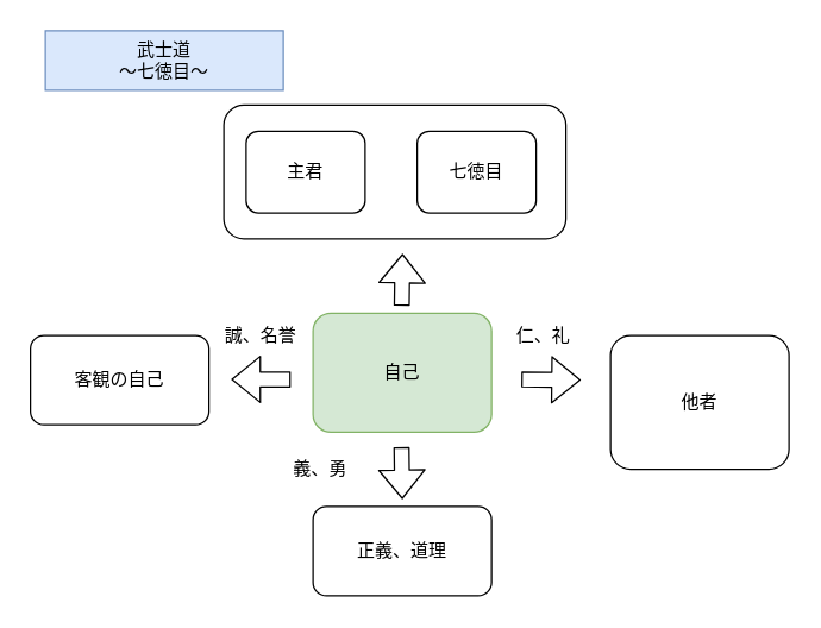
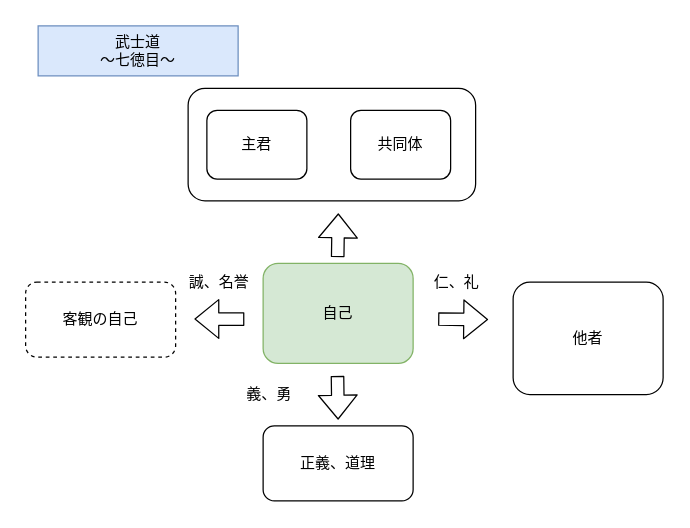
  <mxCell id="0" />
  <mxCell id="1" parent="0" />
  <mxCell id="2" value="武士道&lt;div&gt;～七徳目～&lt;/div&gt;" style="text;html=1;align=center;verticalAlign=middle;whiteSpace=wrap;rounded=0;fillColor=#dae8fc;strokeColor=#6c8ebf;" parent="1" vertex="1"><mxGeometry x="30" y="20" width="160" height="40" as="geometry" /></mxCell>
  <mxCell id="3" value="正義、道理" style="rounded=1;whiteSpace=wrap;html=1;" parent="1" vertex="1"><mxGeometry x="210" y="340" width="120" height="60" as="geometry" /></mxCell>
  <mxCell id="4" value="" style="rounded=1;whiteSpace=wrap;html=1;" parent="1" vertex="1"><mxGeometry x="150" y="70" width="230" height="90" as="geometry" /></mxCell>
  <mxCell id="5" value="&lt;div&gt;仁、礼&lt;/div&gt;" style="text;html=1;align=center;verticalAlign=middle;whiteSpace=wrap;rounded=0;" parent="1" vertex="1"><mxGeometry x="330" y="210" width="70" height="30" as="geometry" /></mxCell>
  <mxCell id="6" value="" style="shape=flexArrow;endArrow=classic;html=1;" parent="1" edge="1"><mxGeometry width="50" height="50" relative="1" as="geometry"><mxPoint x="269.5" y="300" as="sourcePoint" /><mxPoint x="270" y="335" as="targetPoint" /></mxGeometry></mxCell>
  <mxCell id="7" value="" style="shape=flexArrow;endArrow=classic;html=1;" parent="1" edge="1"><mxGeometry width="50" height="50" relative="1" as="geometry"><mxPoint x="269.66" y="205" as="sourcePoint" /><mxPoint x="270.16" y="170" as="targetPoint" /></mxGeometry></mxCell>
  <mxCell id="8" value="自己" style="rounded=1;whiteSpace=wrap;html=1;fillColor=#d5e8d4;strokeColor=#82b366;" parent="1" vertex="1"><mxGeometry x="210" y="210" width="120" height="80" as="geometry" /></mxCell>
  <mxCell id="9" value="主君" style="rounded=1;whiteSpace=wrap;html=1;" vertex="1" parent="1"><mxGeometry x="165" y="87.5" width="80" height="55" as="geometry" /></mxCell>
- <mxCell id="10" value="七徳目" style="rounded=1;whiteSpace=wrap;html=1;" vertex="1" parent="1"><mxGeometry x="280" y="87.5" width="80" height="55" as="geometry" /></mxCell>
+ <mxCell id="10" value="共同体" style="rounded=1;whiteSpace=wrap;html=1;" vertex="1" parent="1"><mxGeometry x="280" y="87.5" width="80" height="55" as="geometry" /></mxCell>
  <mxCell id="11" value="他者" style="rounded=1;whiteSpace=wrap;html=1;" vertex="1" parent="1"><mxGeometry x="410" y="225" width="120" height="90" as="geometry" /></mxCell>
  <mxCell id="12" value="" style="shape=flexArrow;endArrow=classic;html=1;" edge="1" parent="1"><mxGeometry width="50" height="50" relative="1" as="geometry"><mxPoint x="350" y="254.5" as="sourcePoint" /><mxPoint x="390" y="254.92" as="targetPoint" /></mxGeometry></mxCell>
  <mxCell id="13" value="&lt;div&gt;義、勇&lt;/div&gt;" style="text;html=1;align=center;verticalAlign=middle;whiteSpace=wrap;rounded=0;" vertex="1" parent="1"><mxGeometry x="180" y="300" width="70" height="30" as="geometry" /></mxCell>
  <mxCell id="14" value="&lt;div&gt;誠、名誉&lt;/div&gt;" style="text;html=1;align=center;verticalAlign=middle;whiteSpace=wrap;rounded=0;" vertex="1" parent="1"><mxGeometry x="140" y="210" width="70" height="30" as="geometry" /></mxCell>
- <mxCell id="15" value="客観の自己" style="rounded=1;whiteSpace=wrap;html=1;" vertex="1" parent="1"><mxGeometry x="20" y="225" width="120" height="60" as="geometry" /></mxCell>
+ <mxCell id="15" value="客観の自己" style="rounded=1;whiteSpace=wrap;html=1;dashed=1;" vertex="1" parent="1"><mxGeometry x="20" y="225" width="120" height="60" as="geometry" /></mxCell>
  <mxCell id="16" value="" style="shape=flexArrow;endArrow=classic;html=1;" edge="1" parent="1"><mxGeometry width="50" height="50" relative="1" as="geometry"><mxPoint x="195" y="254.5" as="sourcePoint" /><mxPoint x="155" y="254.5" as="targetPoint" /></mxGeometry></mxCell>
